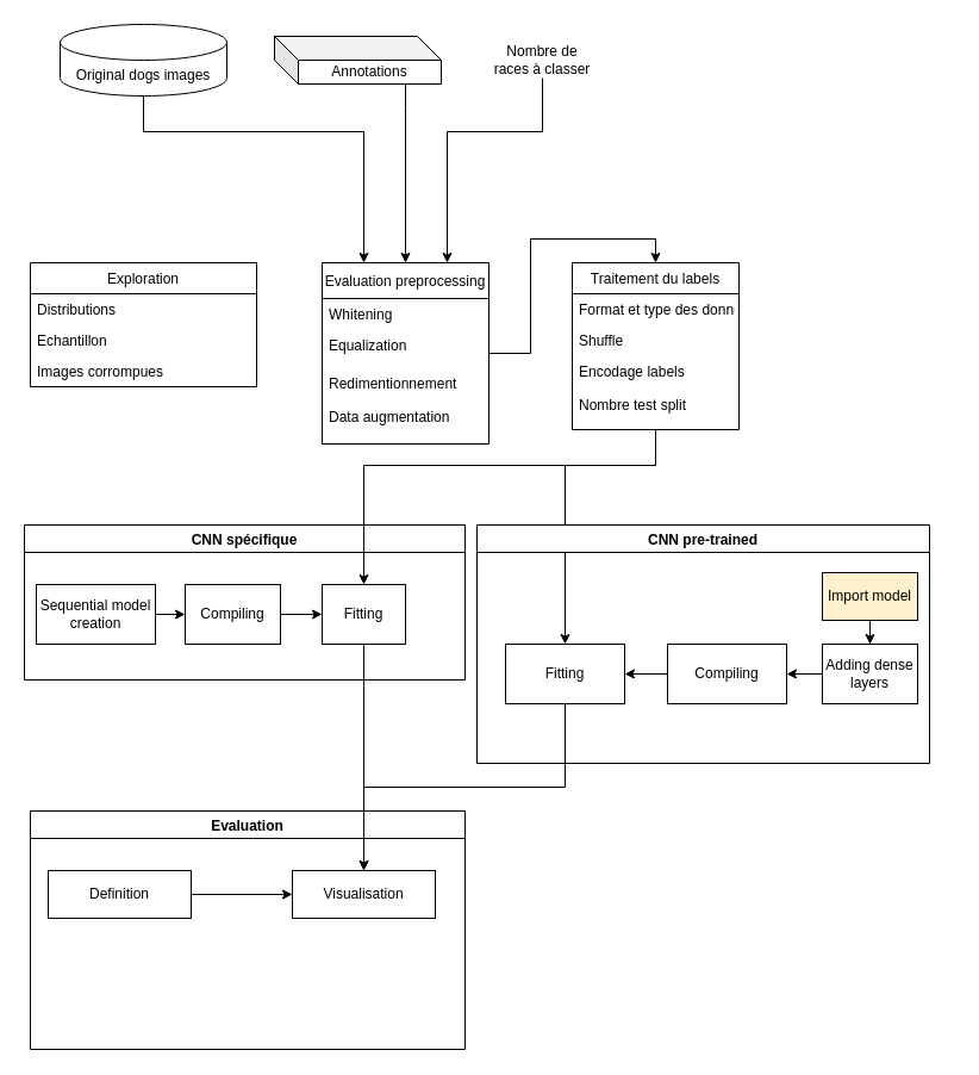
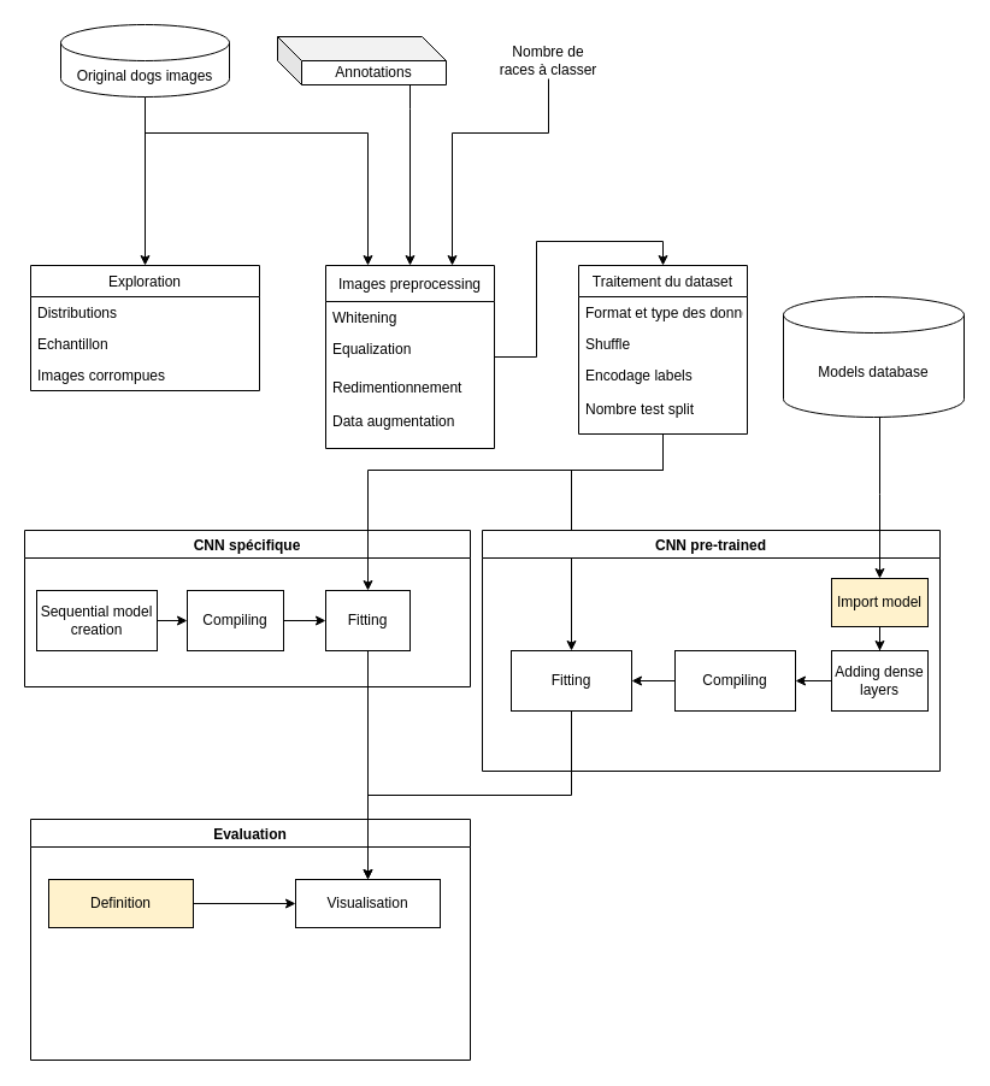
  <mxCell id="0" />
  <mxCell id="1" parent="0" />
+ <mxCell id="2" style="edgeStyle=orthogonalEdgeStyle;rounded=0;orthogonalLoop=1;jettySize=auto;html=1;entryX=0.5;entryY=0;entryDx=0;entryDy=0;" edge="1" parent="1" source="4" target="7"><mxGeometry relative="1" as="geometry" /></mxCell>
  <mxCell id="3" style="edgeStyle=orthogonalEdgeStyle;rounded=0;orthogonalLoop=1;jettySize=auto;html=1;entryX=0.25;entryY=0;entryDx=0;entryDy=0;" edge="1" parent="1" source="4" target="12"><mxGeometry relative="1" as="geometry"><Array as="points"><mxPoint x="120" y="110" /><mxPoint x="305" y="110" /></Array></mxGeometry></mxCell>
  <mxCell id="4" value="Original dogs images" style="shape=cylinder3;whiteSpace=wrap;html=1;boundedLbl=1;backgroundOutline=1;size=15;" parent="1" vertex="1"><mxGeometry x="50" y="20" width="140" height="60" as="geometry" /></mxCell>
  <mxCell id="5" style="edgeStyle=orthogonalEdgeStyle;rounded=0;orthogonalLoop=1;jettySize=auto;html=1;entryX=0.5;entryY=0;entryDx=0;entryDy=0;" edge="1" parent="1" source="6" target="12"><mxGeometry relative="1" as="geometry"><Array as="points"><mxPoint x="340" y="90" /><mxPoint x="340" y="90" /></Array></mxGeometry></mxCell>
  <mxCell id="6" value="Annotations" style="shape=cube;whiteSpace=wrap;html=1;boundedLbl=1;backgroundOutline=1;darkOpacity=0.05;darkOpacity2=0.1;" parent="1" vertex="1"><mxGeometry x="230" y="30" width="140" height="40" as="geometry" /></mxCell>
  <mxCell id="7" value="Exploration" style="swimlane;fontStyle=0;childLayout=stackLayout;horizontal=1;startSize=26;horizontalStack=0;resizeParent=1;resizeParentMax=0;resizeLast=0;collapsible=1;marginBottom=0;" vertex="1" parent="1"><mxGeometry x="25" y="220" width="190" height="104" as="geometry" /></mxCell>
  <mxCell id="8" value="Distributions" style="text;strokeColor=none;fillColor=none;align=left;verticalAlign=top;spacingLeft=4;spacingRight=4;overflow=hidden;rotatable=0;points=[[0,0.5],[1,0.5]];portConstraint=eastwest;" vertex="1" parent="7"><mxGeometry y="26" width="190" height="26" as="geometry" /></mxCell>
  <mxCell id="9" value="Echantillon" style="text;strokeColor=none;fillColor=none;align=left;verticalAlign=top;spacingLeft=4;spacingRight=4;overflow=hidden;rotatable=0;points=[[0,0.5],[1,0.5]];portConstraint=eastwest;" vertex="1" parent="7"><mxGeometry y="52" width="190" height="26" as="geometry" /></mxCell>
  <mxCell id="10" value="Images corrompues" style="text;strokeColor=none;fillColor=none;align=left;verticalAlign=top;spacingLeft=4;spacingRight=4;overflow=hidden;rotatable=0;points=[[0,0.5],[1,0.5]];portConstraint=eastwest;" vertex="1" parent="7"><mxGeometry y="78" width="190" height="26" as="geometry" /></mxCell>
  <mxCell id="11" style="edgeStyle=orthogonalEdgeStyle;rounded=0;orthogonalLoop=1;jettySize=auto;html=1;entryX=0.5;entryY=0;entryDx=0;entryDy=0;" edge="1" parent="1" source="12" target="26"><mxGeometry relative="1" as="geometry" /></mxCell>
- <mxCell id="12" value="Evaluation preprocessing" style="swimlane;fontStyle=0;childLayout=stackLayout;horizontal=1;startSize=30;horizontalStack=0;resizeParent=1;resizeParentMax=0;resizeLast=0;collapsible=1;marginBottom=0;" vertex="1" parent="1"><mxGeometry x="270" y="220" width="140" height="152" as="geometry" /></mxCell>
+ <mxCell id="12" value="Images preprocessing" style="swimlane;fontStyle=0;childLayout=stackLayout;horizontal=1;startSize=30;horizontalStack=0;resizeParent=1;resizeParentMax=0;resizeLast=0;collapsible=1;marginBottom=0;" vertex="1" parent="1"><mxGeometry x="270" y="220" width="140" height="152" as="geometry" /></mxCell>
  <mxCell id="13" value="Whitening" style="text;strokeColor=none;fillColor=none;align=left;verticalAlign=top;spacingLeft=4;spacingRight=4;overflow=hidden;rotatable=0;points=[[0,0.5],[1,0.5]];portConstraint=eastwest;" vertex="1" parent="12"><mxGeometry y="30" width="140" height="26" as="geometry" /></mxCell>
  <mxCell id="14" value="Equalization" style="text;strokeColor=none;fillColor=none;align=left;verticalAlign=top;spacingLeft=4;spacingRight=4;overflow=hidden;rotatable=0;points=[[0,0.5],[1,0.5]];portConstraint=eastwest;" vertex="1" parent="12"><mxGeometry y="56" width="140" height="32" as="geometry" /></mxCell>
  <mxCell id="15" value="Redimentionnement&#10;&#10;Data augmentation" style="text;strokeColor=none;fillColor=none;align=left;verticalAlign=top;spacingLeft=4;spacingRight=4;overflow=hidden;rotatable=0;points=[[0,0.5],[1,0.5]];portConstraint=eastwest;" vertex="1" parent="12"><mxGeometry y="88" width="140" height="64" as="geometry" /></mxCell>
  <mxCell id="16" style="edgeStyle=orthogonalEdgeStyle;rounded=0;orthogonalLoop=1;jettySize=auto;html=1;entryX=0.75;entryY=0;entryDx=0;entryDy=0;" edge="1" parent="1" source="17" target="12"><mxGeometry relative="1" as="geometry"><Array as="points"><mxPoint x="455" y="110" /><mxPoint x="375" y="110" /></Array></mxGeometry></mxCell>
  <mxCell id="17" value="Nombre de races à classer" style="text;html=1;strokeColor=none;fillColor=none;align=center;verticalAlign=middle;whiteSpace=wrap;rounded=0;" vertex="1" parent="1"><mxGeometry x="410" y="35" width="90" height="30" as="geometry" /></mxCell>
  <mxCell id="18" value="CNN spécifique" style="swimlane;" vertex="1" parent="1"><mxGeometry x="20" y="440" width="370" height="130" as="geometry" /></mxCell>
  <mxCell id="19" value="Sequential model creation" style="whiteSpace=wrap;html=1;" vertex="1" parent="18"><mxGeometry x="10" y="50" width="100" height="50" as="geometry" /></mxCell>
  <mxCell id="20" value="Compiling" style="whiteSpace=wrap;html=1;" vertex="1" parent="18"><mxGeometry x="135" y="50" width="80" height="50" as="geometry" /></mxCell>
  <mxCell id="21" value="" style="edgeStyle=orthogonalEdgeStyle;rounded=0;orthogonalLoop=1;jettySize=auto;html=1;" edge="1" parent="18" source="19" target="20"><mxGeometry relative="1" as="geometry" /></mxCell>
  <mxCell id="22" value="Fitting" style="whiteSpace=wrap;html=1;" vertex="1" parent="18"><mxGeometry x="250" y="50" width="70" height="50" as="geometry" /></mxCell>
  <mxCell id="23" value="" style="edgeStyle=orthogonalEdgeStyle;rounded=0;orthogonalLoop=1;jettySize=auto;html=1;" edge="1" parent="18" source="20" target="22"><mxGeometry relative="1" as="geometry" /></mxCell>
  <mxCell id="24" style="edgeStyle=orthogonalEdgeStyle;rounded=0;orthogonalLoop=1;jettySize=auto;html=1;entryX=0.5;entryY=0;entryDx=0;entryDy=0;" edge="1" parent="1" source="26" target="22"><mxGeometry relative="1" as="geometry"><Array as="points"><mxPoint x="550" y="390" /><mxPoint x="305" y="390" /></Array></mxGeometry></mxCell>
  <mxCell id="25" style="edgeStyle=orthogonalEdgeStyle;rounded=0;orthogonalLoop=1;jettySize=auto;html=1;entryX=0.5;entryY=0;entryDx=0;entryDy=0;" edge="1" parent="1" source="26" target="41"><mxGeometry relative="1" as="geometry"><Array as="points"><mxPoint x="550" y="390" /><mxPoint x="474" y="390" /></Array></mxGeometry></mxCell>
- <mxCell id="26" value="Traitement du labels" style="swimlane;fontStyle=0;childLayout=stackLayout;horizontal=1;startSize=26;horizontalStack=0;resizeParent=1;resizeParentMax=0;resizeLast=0;collapsible=1;marginBottom=0;" vertex="1" parent="1"><mxGeometry x="480" y="220" width="140" height="140" as="geometry" /></mxCell>
+ <mxCell id="26" value="Traitement du dataset" style="swimlane;fontStyle=0;childLayout=stackLayout;horizontal=1;startSize=26;horizontalStack=0;resizeParent=1;resizeParentMax=0;resizeLast=0;collapsible=1;marginBottom=0;" vertex="1" parent="1"><mxGeometry x="480" y="220" width="140" height="140" as="geometry" /></mxCell>
  <mxCell id="27" value="Format et type des données" style="text;strokeColor=none;fillColor=none;align=left;verticalAlign=top;spacingLeft=4;spacingRight=4;overflow=hidden;rotatable=0;points=[[0,0.5],[1,0.5]];portConstraint=eastwest;" vertex="1" parent="26"><mxGeometry y="26" width="140" height="26" as="geometry" /></mxCell>
  <mxCell id="28" value="Shuffle" style="text;strokeColor=none;fillColor=none;align=left;verticalAlign=top;spacingLeft=4;spacingRight=4;overflow=hidden;rotatable=0;points=[[0,0.5],[1,0.5]];portConstraint=eastwest;" vertex="1" parent="26"><mxGeometry y="52" width="140" height="26" as="geometry" /></mxCell>
  <mxCell id="29" value="Encodage labels&#10;&#10;Nombre test split" style="text;strokeColor=none;fillColor=none;align=left;verticalAlign=top;spacingLeft=4;spacingRight=4;overflow=hidden;rotatable=0;points=[[0,0.5],[1,0.5]];portConstraint=eastwest;" vertex="1" parent="26"><mxGeometry y="78" width="140" height="62" as="geometry" /></mxCell>
  <mxCell id="30" value="Evaluation" style="swimlane;" vertex="1" parent="1"><mxGeometry x="25" y="680" width="365" height="200" as="geometry" /></mxCell>
- <mxCell id="31" value="Definition" style="whiteSpace=wrap;html=1;" vertex="1" parent="30"><mxGeometry x="15" y="50" width="120" height="40" as="geometry" /></mxCell>
+ <mxCell id="31" value="Definition" style="whiteSpace=wrap;html=1;fillColor=#fff2cc;" vertex="1" parent="30"><mxGeometry x="15" y="50" width="120" height="40" as="geometry" /></mxCell>
  <mxCell id="32" value="Visualisation" style="whiteSpace=wrap;html=1;" vertex="1" parent="30"><mxGeometry x="220" y="50" width="120" height="40" as="geometry" /></mxCell>
  <mxCell id="33" value="" style="edgeStyle=orthogonalEdgeStyle;rounded=0;orthogonalLoop=1;jettySize=auto;html=1;" edge="1" parent="30" source="31" target="32"><mxGeometry relative="1" as="geometry" /></mxCell>
  <mxCell id="34" style="edgeStyle=orthogonalEdgeStyle;rounded=0;orthogonalLoop=1;jettySize=auto;html=1;entryX=0.5;entryY=0;entryDx=0;entryDy=0;" edge="1" parent="1" source="22" target="32"><mxGeometry relative="1" as="geometry" /></mxCell>
  <mxCell id="35" value="CNN pre-trained" style="swimlane;" vertex="1" parent="1"><mxGeometry x="400" y="440" width="380" height="200" as="geometry" /></mxCell>
  <mxCell id="36" value="Import model" style="whiteSpace=wrap;html=1;fillColor=#fff2cc;" vertex="1" parent="35"><mxGeometry x="290" y="40" width="80" height="40" as="geometry" /></mxCell>
  <mxCell id="37" value="Adding dense layers" style="whiteSpace=wrap;html=1;" vertex="1" parent="35"><mxGeometry x="290" y="100" width="80" height="50" as="geometry" /></mxCell>
  <mxCell id="38" value="" style="edgeStyle=orthogonalEdgeStyle;rounded=0;orthogonalLoop=1;jettySize=auto;html=1;" edge="1" parent="35" source="36" target="37"><mxGeometry relative="1" as="geometry" /></mxCell>
  <mxCell id="39" value="Compiling" style="whiteSpace=wrap;html=1;" vertex="1" parent="35"><mxGeometry x="160" y="100" width="100" height="50" as="geometry" /></mxCell>
  <mxCell id="40" value="" style="edgeStyle=orthogonalEdgeStyle;rounded=0;orthogonalLoop=1;jettySize=auto;html=1;" edge="1" parent="35" source="37" target="39"><mxGeometry relative="1" as="geometry" /></mxCell>
  <mxCell id="41" value="Fitting" style="whiteSpace=wrap;html=1;" vertex="1" parent="35"><mxGeometry x="24" y="100" width="100" height="50" as="geometry" /></mxCell>
  <mxCell id="42" value="" style="edgeStyle=orthogonalEdgeStyle;rounded=0;orthogonalLoop=1;jettySize=auto;html=1;" edge="1" parent="35" source="39" target="41"><mxGeometry relative="1" as="geometry" /></mxCell>
+ <mxCell id="43" style="edgeStyle=orthogonalEdgeStyle;rounded=0;orthogonalLoop=1;jettySize=auto;html=1;entryX=0.5;entryY=0;entryDx=0;entryDy=0;" edge="1" parent="1" source="44" target="36"><mxGeometry relative="1" as="geometry"><Array as="points"><mxPoint x="730" y="410" /><mxPoint x="730" y="410" /></Array></mxGeometry></mxCell>
+ <mxCell id="44" value="Models database" style="shape=cylinder3;whiteSpace=wrap;html=1;boundedLbl=1;backgroundOutline=1;size=15;" vertex="1" parent="1"><mxGeometry x="650" y="246" width="150" height="100" as="geometry" /></mxCell>
  <mxCell id="45" style="edgeStyle=orthogonalEdgeStyle;rounded=0;orthogonalLoop=1;jettySize=auto;html=1;entryX=0.5;entryY=0;entryDx=0;entryDy=0;" edge="1" parent="1" source="41" target="32"><mxGeometry relative="1" as="geometry"><Array as="points"><mxPoint x="474" y="660" /><mxPoint x="305" y="660" /></Array></mxGeometry></mxCell>
